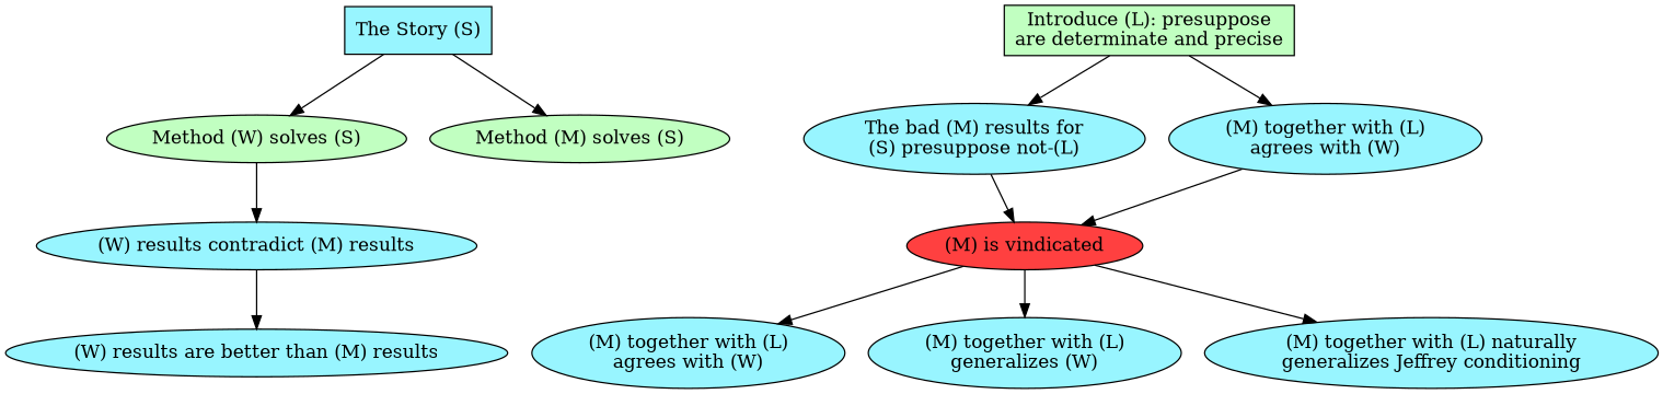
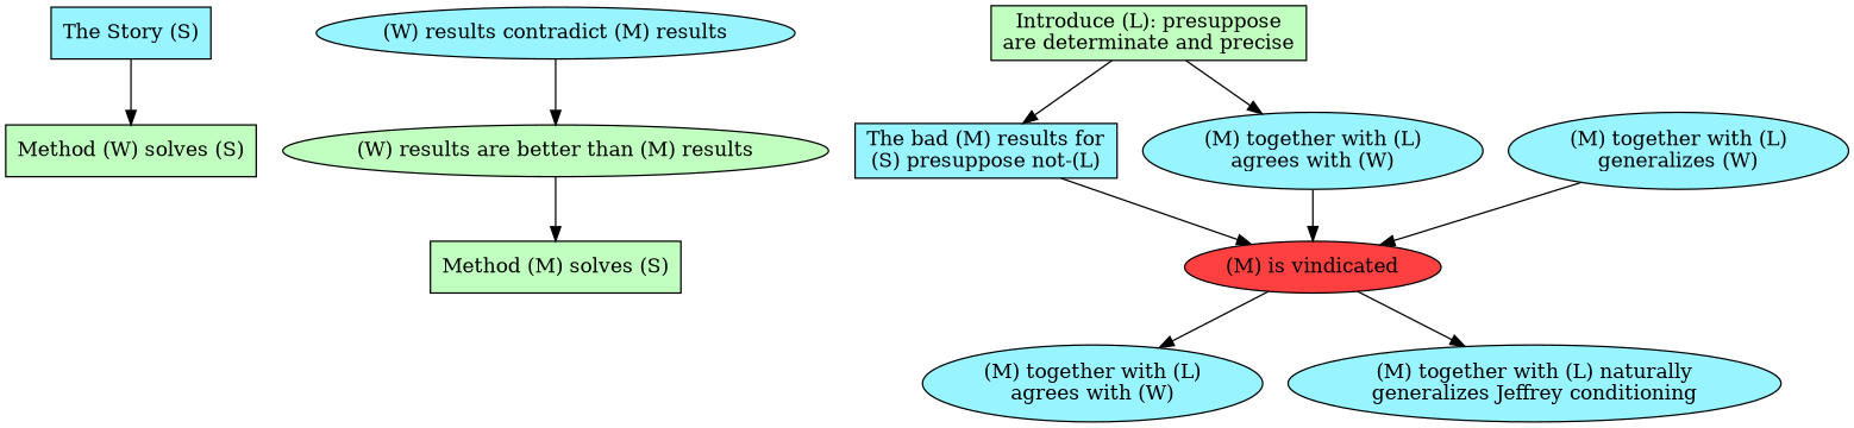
  digraph {
    concentrate=true
    node [fillcolor=cadetblue1 style=filled]
    n1 [label="The Story (S)" shape=box]
-   n2 [fillcolor=darkseagreen1 label="Method (W) solves (S)" shape=ellipse]
-   n3 [fillcolor=darkseagreen1 label="Method (M) solves (S)" shape=ellipse]
+   n2 [fillcolor=darkseagreen1 label="Method (W) solves (S)" shape=box]
+   n3 [fillcolor=darkseagreen1 label="Method (M) solves (S)" shape=box]
    n4 [label="(W) results contradict (M) results"]
-   n5 [label="(W) results are better than (M) results"]
+   n5 [fillcolor=darkseagreen1 label="(W) results are better than (M) results"]
    n6 [fillcolor=darkseagreen1 label="Introduce (L): presuppose\nare determinate and precise" shape=box]
-   n7 [label="The bad (M) results for\n(S) presuppose not-(L)"]
+   n7 [label="The bad (M) results for\n(S) presuppose not-(L)" shape=box]
    n8 [label="(M) together with (L)\nagrees with (W)"]
    n9 [fillcolor=brown1 label="(M) is vindicated"]
    n10 [label="(M) together with (L)\nagrees with (W)"]
    n11 [label="(M) together with (L)\ngeneralizes (W)"]
    n12 [label="(M) together with (L) naturally\ngeneralizes Jeffrey conditioning"]
    n1 -> n2
-   n1 -> n3
-   n2 -> n4
+   n5 -> n3
    n4 -> n5
    n6 -> n7
    n6 -> n8
    n7 -> n9
    n8 -> n9
    n9 -> n10
-   n9 -> n11
+   n11 -> n9
    n9 -> n12
  }
